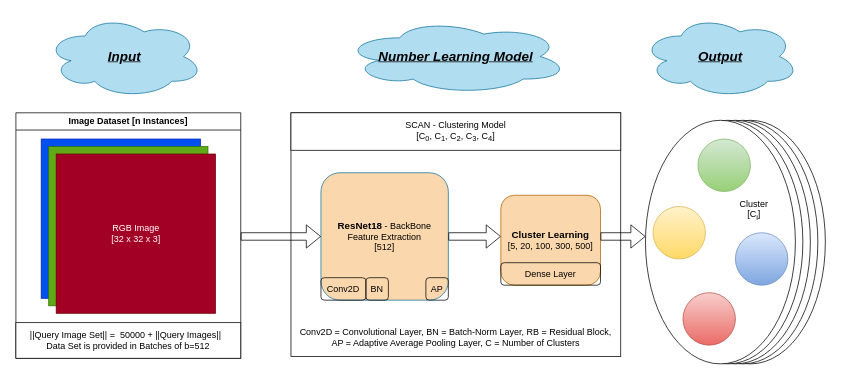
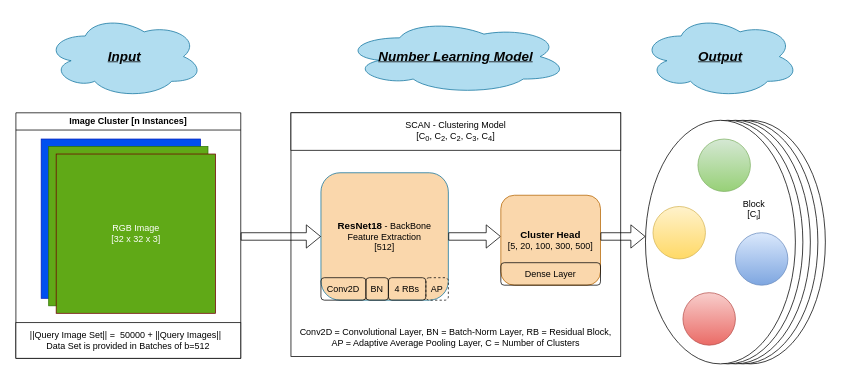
  <mxCell id="0" />
  <mxCell id="1" parent="0" />
  <mxCell id="2" value="" style="ellipse;whiteSpace=wrap;html=1;" vertex="1" parent="1"><mxGeometry x="900" y="160" width="200" height="325" as="geometry" /></mxCell>
  <mxCell id="3" value="" style="ellipse;whiteSpace=wrap;html=1;" vertex="1" parent="1"><mxGeometry x="890" y="160" width="200" height="325" as="geometry" /></mxCell>
  <mxCell id="4" value="" style="ellipse;whiteSpace=wrap;html=1;" vertex="1" parent="1"><mxGeometry x="880" y="160" width="200" height="325" as="geometry" /></mxCell>
  <mxCell id="5" value="" style="ellipse;whiteSpace=wrap;html=1;" vertex="1" parent="1"><mxGeometry x="870" y="160" width="200" height="325" as="geometry" /></mxCell>
  <mxCell id="6" value="" style="ellipse;whiteSpace=wrap;html=1;" parent="1" vertex="1"><mxGeometry x="860" y="160" width="200" height="325" as="geometry" /></mxCell>
  <mxCell id="7" value="" style="rounded=0;whiteSpace=wrap;html=1;" parent="1" vertex="1"><mxGeometry x="387" y="150" width="440" height="325" as="geometry" /></mxCell>
- <mxCell id="8" value="SCAN - Clustering Model &lt;br&gt;[C&lt;sub&gt;0&lt;/sub&gt;, C&lt;sub&gt;1&lt;/sub&gt;, C&lt;sub&gt;2&lt;/sub&gt;, C&lt;sub&gt;3&lt;/sub&gt;, C&lt;sub&gt;4&lt;/sub&gt;]" style="rounded=0;whiteSpace=wrap;html=1;" parent="1" vertex="1"><mxGeometry x="387" y="150" width="440" height="50" as="geometry" /></mxCell>
+ <mxCell id="8" value="SCAN - Clustering Model &lt;br&gt;[C&lt;sub&gt;0&lt;/sub&gt;, C&lt;sub&gt;2&lt;/sub&gt;, C&lt;sub&gt;2&lt;/sub&gt;, C&lt;sub&gt;3&lt;/sub&gt;, C&lt;sub&gt;4&lt;/sub&gt;]" style="rounded=0;whiteSpace=wrap;html=1;" parent="1" vertex="1"><mxGeometry x="387" y="150" width="440" height="50" as="geometry" /></mxCell>
  <mxCell id="9" value="&lt;font color=&quot;#000000&quot;&gt;&lt;b&gt;&lt;font style=&quot;font-size: 13px;&quot;&gt;ResNet18&lt;/font&gt;&lt;/b&gt; - BackBone&lt;br&gt;Feature Extraction&lt;br&gt;[512]&lt;/font&gt;" style="rounded=1;whiteSpace=wrap;html=1;fillColor=#fad7ac;strokeColor=#10739e;" parent="1" vertex="1"><mxGeometry x="427" y="230" width="170" height="170" as="geometry" /></mxCell>
  <mxCell id="10" value="" style="shape=flexArrow;endArrow=classic;html=1;rounded=0;entryX=0;entryY=0.5;entryDx=0;entryDy=0;" parent="1" target="9" edge="1"><mxGeometry width="50" height="50" relative="1" as="geometry"><mxPoint x="320" y="315" as="sourcePoint" /><mxPoint x="380" y="345" as="targetPoint" /></mxGeometry></mxCell>
  <mxCell id="11" value="" style="shape=flexArrow;endArrow=classic;html=1;rounded=0;exitX=1;exitY=0.5;exitDx=0;exitDy=0;" parent="1" source="9" edge="1"><mxGeometry width="50" height="50" relative="1" as="geometry"><mxPoint x="647" y="290" as="sourcePoint" /><mxPoint x="667" y="315" as="targetPoint" /></mxGeometry></mxCell>
- <mxCell id="12" value="&lt;font color=&quot;#000000&quot;&gt;&lt;b&gt;&lt;font style=&quot;font-size: 13px;&quot;&gt;Cluster Learning&lt;/font&gt;&lt;/b&gt;&lt;br&gt;[5, 20, 100, 300, 500]&lt;/font&gt;" style="rounded=1;whiteSpace=wrap;html=1;fillColor=#fad7ac;strokeColor=#b46504;" parent="1" vertex="1"><mxGeometry x="667" y="260" width="133" height="120" as="geometry" /></mxCell>
+ <mxCell id="12" value="&lt;font color=&quot;#000000&quot;&gt;&lt;b&gt;&lt;font style=&quot;font-size: 13px;&quot;&gt;Cluster Head&lt;/font&gt;&lt;/b&gt;&lt;br&gt;[5, 20, 100, 300, 500]&lt;/font&gt;" style="rounded=1;whiteSpace=wrap;html=1;fillColor=#fad7ac;strokeColor=#b46504;" parent="1" vertex="1"><mxGeometry x="667" y="260" width="133" height="120" as="geometry" /></mxCell>
  <mxCell id="13" value="&lt;font color=&quot;#030303&quot;&gt;Dense Layer&lt;/font&gt;" style="rounded=1;whiteSpace=wrap;html=1;fillColor=none;strokeColor=#080808;" parent="1" vertex="1"><mxGeometry x="667" y="350" width="133" height="30" as="geometry" /></mxCell>
  <mxCell id="14" value="&lt;font color=&quot;#030303&quot;&gt;Conv2D&lt;/font&gt;" style="rounded=1;whiteSpace=wrap;html=1;fillColor=none;strokeColor=#080808;" parent="1" vertex="1"><mxGeometry x="427" y="370" width="60" height="30" as="geometry" /></mxCell>
  <mxCell id="15" value="&lt;font color=&quot;#030303&quot;&gt;BN&lt;/font&gt;" style="rounded=1;whiteSpace=wrap;html=1;fillColor=none;strokeColor=#080808;" parent="1" vertex="1"><mxGeometry x="487" y="370" width="30" height="30" as="geometry" /></mxCell>
- <mxCell id="17" value="&lt;font color=&quot;#030303&quot;&gt;AP&lt;/font&gt;" style="rounded=1;whiteSpace=wrap;html=1;fillColor=none;strokeColor=#080808;" parent="1" vertex="1"><mxGeometry x="567" y="370" width="30" height="30" as="geometry" /></mxCell>
+ <mxCell id="16" value="&lt;font color=&quot;#030303&quot;&gt;4 RBs&lt;/font&gt;" style="rounded=1;whiteSpace=wrap;html=1;fillColor=none;strokeColor=#080808;" parent="1" vertex="1"><mxGeometry x="517" y="370" width="50" height="30" as="geometry" /></mxCell>
+ <mxCell id="17" value="&lt;font color=&quot;#030303&quot;&gt;AP&lt;/font&gt;" style="rounded=1;whiteSpace=wrap;html=1;fillColor=none;strokeColor=#080808;dashed=1;" parent="1" vertex="1"><mxGeometry x="567" y="370" width="30" height="30" as="geometry" /></mxCell>
  <mxCell id="18" value="Conv2D = Convolutional Layer, BN = Batch-Norm Layer, RB = Residual Block, AP = Adaptive Average Pooling Layer, C = Number of Clusters" style="text;html=1;strokeColor=none;fillColor=none;align=center;verticalAlign=middle;whiteSpace=wrap;rounded=0;" parent="1" vertex="1"><mxGeometry x="397" y="425" width="420" height="50" as="geometry" /></mxCell>
  <mxCell id="19" value="" style="shape=flexArrow;endArrow=classic;html=1;rounded=0;" parent="1" edge="1"><mxGeometry width="50" height="50" relative="1" as="geometry"><mxPoint x="800" y="315" as="sourcePoint" /><mxPoint x="860" y="315" as="targetPoint" /></mxGeometry></mxCell>
  <mxCell id="20" value="" style="ellipse;whiteSpace=wrap;html=1;aspect=fixed;fillColor=#d5e8d4;strokeColor=#82b366;gradientColor=#97d077;" parent="1" vertex="1"><mxGeometry x="930" y="185" width="70" height="70" as="geometry" /></mxCell>
  <mxCell id="21" value="" style="ellipse;whiteSpace=wrap;html=1;aspect=fixed;fillColor=#fff2cc;gradientColor=#ffd966;strokeColor=#d6b656;" parent="1" vertex="1"><mxGeometry x="870" y="275" width="70" height="70" as="geometry" /></mxCell>
  <mxCell id="22" value="" style="ellipse;whiteSpace=wrap;html=1;aspect=fixed;fillColor=#dae8fc;gradientColor=#7ea6e0;strokeColor=#6c8ebf;" parent="1" vertex="1"><mxGeometry x="980" y="310" width="70" height="70" as="geometry" /></mxCell>
  <mxCell id="23" value="" style="ellipse;whiteSpace=wrap;html=1;aspect=fixed;fillColor=#f8cecc;gradientColor=#ea6b66;strokeColor=#b85450;" parent="1" vertex="1"><mxGeometry x="910" y="390" width="70" height="70" as="geometry" /></mxCell>
- <mxCell id="24" value="Cluster&lt;br&gt;[C&lt;sub&gt;i&lt;/sub&gt;]" style="text;html=1;strokeColor=none;fillColor=none;align=center;verticalAlign=middle;whiteSpace=wrap;rounded=0;" parent="1" vertex="1"><mxGeometry x="960" y="260" width="90" height="40" as="geometry" /></mxCell>
+ <mxCell id="24" value="Block&lt;br&gt;[C&lt;sub&gt;i&lt;/sub&gt;]" style="text;html=1;strokeColor=none;fillColor=none;align=center;verticalAlign=middle;whiteSpace=wrap;rounded=0;" parent="1" vertex="1"><mxGeometry x="960" y="260" width="90" height="40" as="geometry" /></mxCell>
  <mxCell id="25" value="&lt;font style=&quot;font-size: 18px;&quot; color=&quot;#030303&quot;&gt;&lt;b&gt;&lt;i&gt;&lt;u&gt;Number Learning Model&lt;/u&gt;&lt;/i&gt;&lt;/b&gt;&lt;/font&gt;" style="ellipse;shape=cloud;whiteSpace=wrap;html=1;fillColor=#b1ddf0;strokeColor=#10739e;" parent="1" vertex="1"><mxGeometry x="457" y="25" width="300" height="100" as="geometry" /></mxCell>
  <mxCell id="26" value="&lt;b style=&quot;color: rgb(3, 3, 3); font-size: 18px;&quot;&gt;&lt;i&gt;&lt;u&gt;Input&lt;/u&gt;&lt;/i&gt;&lt;/b&gt;" style="ellipse;shape=cloud;whiteSpace=wrap;html=1;fillColor=#b1ddf0;strokeColor=#10739e;" parent="1" vertex="1"><mxGeometry x="60.13" y="20" width="209.75" height="110" as="geometry" /></mxCell>
  <mxCell id="27" value="&lt;b style=&quot;color: rgb(3, 3, 3); font-size: 18px;&quot;&gt;&lt;i&gt;&lt;u&gt;Output&lt;/u&gt;&lt;/i&gt;&lt;/b&gt;" style="ellipse;shape=cloud;whiteSpace=wrap;html=1;fillColor=#b1ddf0;strokeColor=#10739e;" parent="1" vertex="1"><mxGeometry x="855.13" y="20" width="209.75" height="110" as="geometry" /></mxCell>
- <mxCell id="28" value="Image Dataset [n Instances]" style="swimlane;whiteSpace=wrap;html=1;" vertex="1" parent="1"><mxGeometry x="20" y="150" width="300.01" height="327.51" as="geometry" /></mxCell>
+ <mxCell id="28" value="Image Cluster [n Instances]" style="swimlane;whiteSpace=wrap;html=1;" vertex="1" parent="1"><mxGeometry x="20" y="150" width="300.01" height="327.51" as="geometry" /></mxCell>
  <mxCell id="29" value="" style="whiteSpace=wrap;html=1;aspect=fixed;fillColor=#0050ef;strokeColor=#001DBC;fontColor=#ffffff;" parent="28" vertex="1"><mxGeometry x="33.75" y="35" width="212.51" height="212.51" as="geometry" /></mxCell>
  <mxCell id="30" value="" style="whiteSpace=wrap;html=1;aspect=fixed;fillColor=#60a917;strokeColor=#2D7600;fontColor=#ffffff;" parent="28" vertex="1"><mxGeometry x="43.75" y="45" width="212.51" height="212.51" as="geometry" /></mxCell>
- <mxCell id="31" value="RGB Image&lt;br&gt;[32 x 32 x 3]" style="whiteSpace=wrap;html=1;aspect=fixed;fillColor=#a20025;strokeColor=#6F0000;fontColor=#ffffff;" parent="28" vertex="1"><mxGeometry x="53.75" y="55" width="212.51" height="212.51" as="geometry" /></mxCell>
+ <mxCell id="31" value="RGB Image&lt;br&gt;[32 x 32 x 3]" style="whiteSpace=wrap;html=1;aspect=fixed;fillColor=#60a917;strokeColor=#6F0000;fontColor=#ffffff;" parent="28" vertex="1"><mxGeometry x="53.75" y="55" width="212.51" height="212.51" as="geometry" /></mxCell>
  <mxCell id="32" value="||Query Image Set|| =&amp;nbsp; 50000 + ||Query Images||&amp;nbsp;&amp;nbsp;&lt;br&gt;Data Set is provided in Batches of b=512" style="rounded=0;whiteSpace=wrap;html=1;" vertex="1" parent="28"><mxGeometry y="280" width="300" height="47.51" as="geometry" /></mxCell>
